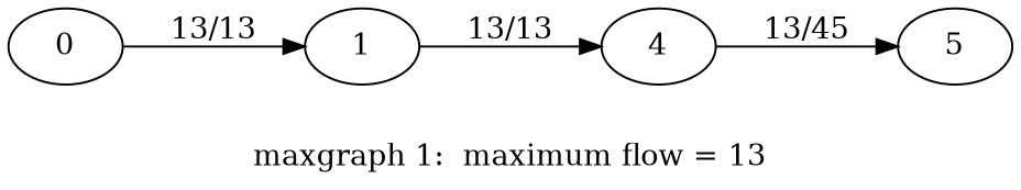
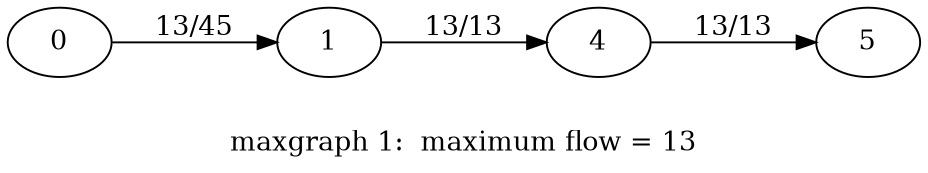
  digraph {
    label=" maxgraph 1:  maximum flow = 13 "
    rankdir=LR
    0
    1
    4
    5
-   0 -> 1 [label=" 13/13 "]
+   0 -> 1 [label=" 13/45 "]
    1 -> 4 [label=" 13/13 "]
-   4 -> 5 [label=" 13/45 "]
+   4 -> 5 [label=" 13/13 "]
  }
